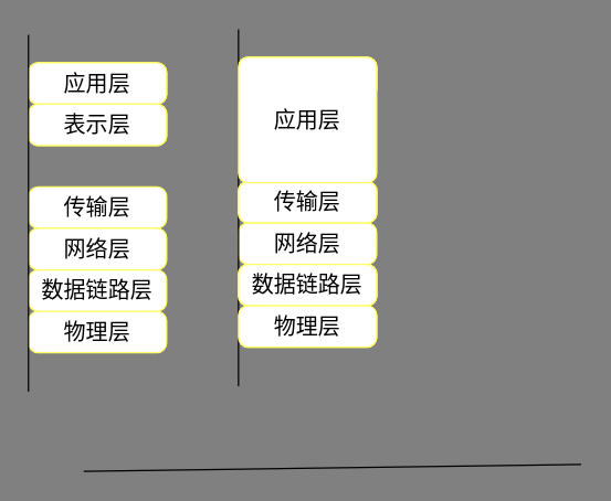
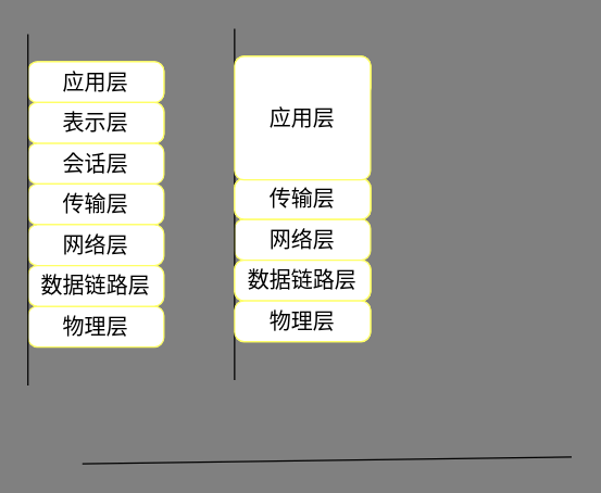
  <mxCell id="0" />
  <mxCell id="1" parent="0" />
  <mxCell id="2" value="&lt;font style=&quot;font-size: 16px&quot;&gt;应用层&lt;/font&gt;" style="rounded=1;whiteSpace=wrap;html=1;absoluteArcSize=1;arcSize=14;strokeWidth=1;strokeColor=#FFFF66;" vertex="1" parent="1"><mxGeometry x="20" y="45" width="100" height="30" as="geometry" /></mxCell>
  <mxCell id="3" value="&lt;font style=&quot;font-size: 16px&quot;&gt;表示层&lt;/font&gt;" style="rounded=1;whiteSpace=wrap;html=1;absoluteArcSize=1;arcSize=14;strokeWidth=1;strokeColor=#FFFF66;" vertex="1" parent="1"><mxGeometry x="20" y="75" width="100" height="30" as="geometry" /></mxCell>
+ <mxCell id="4" value="&lt;font style=&quot;font-size: 16px&quot;&gt;会话层&lt;/font&gt;" style="rounded=1;whiteSpace=wrap;html=1;absoluteArcSize=1;arcSize=14;strokeWidth=1;strokeColor=#FFFF66;" vertex="1" parent="1"><mxGeometry x="20" y="105" width="100" height="30" as="geometry" /></mxCell>
  <mxCell id="5" value="&lt;font style=&quot;font-size: 16px&quot;&gt;传输层&lt;/font&gt;" style="rounded=1;whiteSpace=wrap;html=1;absoluteArcSize=1;arcSize=14;strokeWidth=1;strokeColor=#FFFF66;" vertex="1" parent="1"><mxGeometry x="20" y="135" width="100" height="30" as="geometry" /></mxCell>
  <mxCell id="6" value="&lt;font style=&quot;font-size: 16px&quot;&gt;应用层&lt;/font&gt;" style="rounded=1;whiteSpace=wrap;html=1;absoluteArcSize=1;arcSize=14;strokeWidth=1;strokeColor=#FFFF66;" vertex="1" parent="1"><mxGeometry x="20" y="45" width="100" height="30" as="geometry" /></mxCell>
  <mxCell id="7" value="&lt;font style=&quot;font-size: 16px&quot;&gt;表示层&lt;/font&gt;" style="rounded=1;whiteSpace=wrap;html=1;absoluteArcSize=1;arcSize=14;strokeWidth=1;strokeColor=#FFFF66;" vertex="1" parent="1"><mxGeometry x="20" y="75" width="100" height="30" as="geometry" /></mxCell>
  <mxCell id="8" value="&lt;span style=&quot;font-size: 16px&quot;&gt;物理层&lt;/span&gt;" style="rounded=1;whiteSpace=wrap;html=1;absoluteArcSize=1;arcSize=14;strokeWidth=1;strokeColor=#FFFF66;" vertex="1" parent="1"><mxGeometry x="20" y="225" width="100" height="30" as="geometry" /></mxCell>
  <mxCell id="9" value="&lt;span style=&quot;font-size: 16px&quot;&gt;网络层&lt;/span&gt;" style="rounded=1;whiteSpace=wrap;html=1;absoluteArcSize=1;arcSize=14;strokeWidth=1;strokeColor=#FFFF66;" vertex="1" parent="1"><mxGeometry x="20" y="165" width="100" height="30" as="geometry" /></mxCell>
  <mxCell id="10" value="&lt;font style=&quot;font-size: 16px&quot;&gt;数据链路层&lt;/font&gt;" style="rounded=1;whiteSpace=wrap;html=1;absoluteArcSize=1;arcSize=14;strokeWidth=1;strokeColor=#FFFF66;" vertex="1" parent="1"><mxGeometry x="20" y="195" width="100" height="30" as="geometry" /></mxCell>
  <mxCell id="11" value="" style="endArrow=none;html=1;" edge="1" parent="1"><mxGeometry width="50" height="50" relative="1" as="geometry"><mxPoint x="20" y="283.35" as="sourcePoint" /><mxPoint x="20" y="24.64" as="targetPoint" /></mxGeometry></mxCell>
  <mxCell id="12" value="&lt;font style=&quot;font-size: 16px&quot;&gt;应用层&lt;/font&gt;" style="rounded=1;whiteSpace=wrap;html=1;absoluteArcSize=1;arcSize=14;strokeWidth=1;strokeColor=#FFFF66;" vertex="1" parent="1"><mxGeometry x="172" y="41" width="100" height="30" as="geometry" /></mxCell>
  <mxCell id="13" value="&lt;font style=&quot;font-size: 16px&quot;&gt;传输层&lt;/font&gt;" style="rounded=1;whiteSpace=wrap;html=1;absoluteArcSize=1;arcSize=14;strokeWidth=1;strokeColor=#FFFF66;" vertex="1" parent="1"><mxGeometry x="172" y="131" width="100" height="30" as="geometry" /></mxCell>
  <mxCell id="14" value="&lt;font style=&quot;font-size: 16px&quot;&gt;应用层&lt;/font&gt;" style="rounded=1;whiteSpace=wrap;html=1;absoluteArcSize=1;arcSize=14;strokeWidth=1;strokeColor=#FFFF66;" vertex="1" parent="1"><mxGeometry x="172" y="41" width="100" height="30" as="geometry" /></mxCell>
  <mxCell id="15" value="&lt;span style=&quot;font-size: 16px&quot;&gt;物理层&lt;/span&gt;" style="rounded=1;whiteSpace=wrap;html=1;absoluteArcSize=1;arcSize=14;strokeWidth=1;strokeColor=#FFFF66;" vertex="1" parent="1"><mxGeometry x="172" y="221" width="100" height="30" as="geometry" /></mxCell>
  <mxCell id="16" value="&lt;span style=&quot;font-size: 16px&quot;&gt;网络层&lt;/span&gt;" style="rounded=1;whiteSpace=wrap;html=1;absoluteArcSize=1;arcSize=14;strokeWidth=1;strokeColor=#FFFF66;" vertex="1" parent="1"><mxGeometry x="172" y="161" width="100" height="30" as="geometry" /></mxCell>
  <mxCell id="17" value="&lt;font style=&quot;font-size: 16px&quot;&gt;数据链路层&lt;/font&gt;" style="rounded=1;whiteSpace=wrap;html=1;absoluteArcSize=1;arcSize=14;strokeWidth=1;strokeColor=#FFFF66;" vertex="1" parent="1"><mxGeometry x="172" y="191" width="100" height="30" as="geometry" /></mxCell>
  <mxCell id="18" value="" style="endArrow=none;html=1;" edge="1" parent="1"><mxGeometry width="50" height="50" relative="1" as="geometry"><mxPoint x="172" y="279.35" as="sourcePoint" /><mxPoint x="172" y="20.64" as="targetPoint" /></mxGeometry></mxCell>
  <mxCell id="19" value="&lt;font style=&quot;font-size: 16px&quot;&gt;传输层&lt;/font&gt;" style="rounded=1;whiteSpace=wrap;html=1;absoluteArcSize=1;arcSize=14;strokeWidth=1;strokeColor=#FFFF66;" vertex="1" parent="1"><mxGeometry x="172" y="131" width="100" height="30" as="geometry" /></mxCell>
  <mxCell id="20" value="&lt;font style=&quot;font-size: 16px&quot;&gt;数据链路层&lt;/font&gt;" style="rounded=1;whiteSpace=wrap;html=1;absoluteArcSize=1;arcSize=14;strokeWidth=1;strokeColor=#FFFF66;" vertex="1" parent="1"><mxGeometry x="172" y="191" width="100" height="30" as="geometry" /></mxCell>
  <mxCell id="21" value="&lt;font style=&quot;font-size: 16px&quot;&gt;传输层&lt;/font&gt;" style="rounded=1;whiteSpace=wrap;html=1;absoluteArcSize=1;arcSize=14;strokeWidth=1;strokeColor=#FFFF66;" vertex="1" parent="1"><mxGeometry x="172" y="131" width="100" height="30" as="geometry" /></mxCell>
  <mxCell id="22" value="&lt;font style=&quot;font-size: 16px&quot;&gt;数据链路层&lt;/font&gt;" style="rounded=1;whiteSpace=wrap;html=1;absoluteArcSize=1;arcSize=14;strokeWidth=1;strokeColor=#FFFF66;" vertex="1" parent="1"><mxGeometry x="172" y="191" width="100" height="30" as="geometry" /></mxCell>
  <mxCell id="23" value="&lt;font style=&quot;font-size: 16px&quot;&gt;应用层&lt;/font&gt;" style="rounded=1;whiteSpace=wrap;html=1;absoluteArcSize=1;arcSize=14;strokeWidth=1;strokeColor=#FFFF66;" vertex="1" parent="1"><mxGeometry x="172" y="41" width="100" height="91" as="geometry" /></mxCell>
  <mxCell id="24" value="&lt;span style=&quot;font-size: 16px&quot;&gt;物理层&lt;/span&gt;" style="rounded=1;whiteSpace=wrap;html=1;absoluteArcSize=1;arcSize=14;strokeWidth=1;strokeColor=#FFFF66;" vertex="1" parent="1"><mxGeometry x="172" y="221" width="100" height="30" as="geometry" /></mxCell>
  <mxCell id="25" value="" style="endArrow=none;html=1;" edge="1" parent="1"><mxGeometry width="50" height="50" relative="1" as="geometry"><mxPoint x="60" y="341" as="sourcePoint" /><mxPoint x="420" y="336" as="targetPoint" /></mxGeometry></mxCell>
